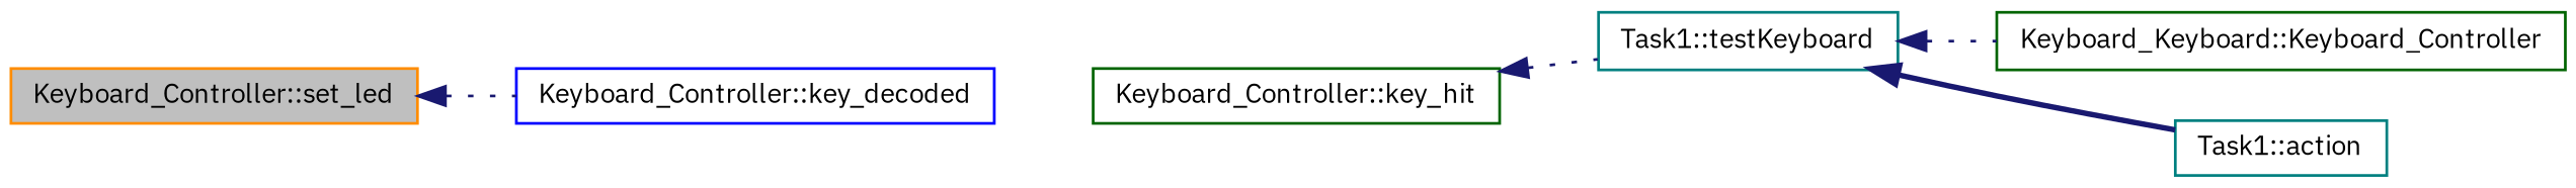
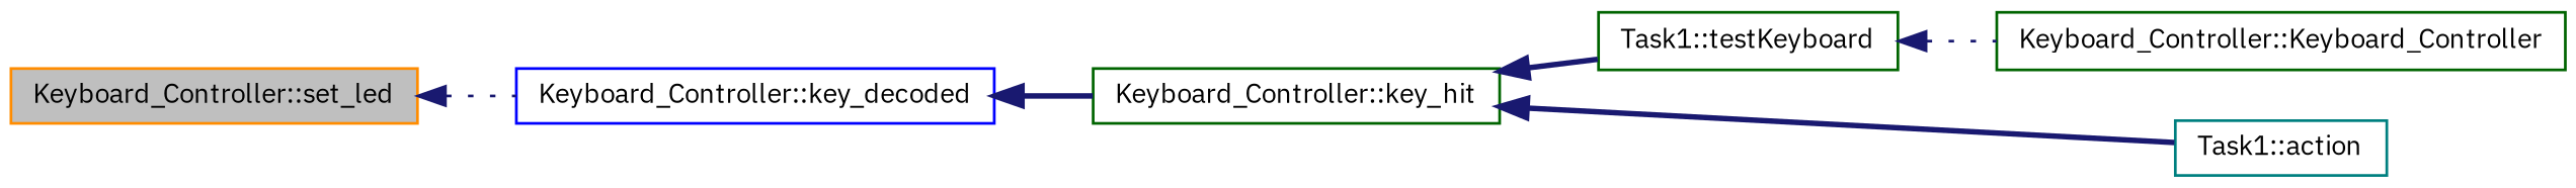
  digraph {
    fontname="IBM Plex Sans"
    rankdir=LR
    node [color=darkgreen fontname="IBM Plex Sans" fontsize=10 shape=record]
    edge [color=midnightblue dir=back fontname="IBM Plex Sans" fontsize=10 labelfontname=FreeSans labelfontsize=10 style=bold]
    n1 [color=darkorange fillcolor=grey75 fontcolor=black height=0.2 label="Keyboard_Controller::set_led" style=filled width=0.4]
    n2 [color=blue height=0.2 label="Keyboard_Controller::key_decoded" width=0.4]
    n3 [height=0.2 label="Keyboard_Controller::key_hit" width=0.4]
-   n4 [height=0.2 label="Keyboard_Keyboard::Keyboard_Controller" width=0.4]
-   n5 [color=teal height=0.2 label="Task1::testKeyboard" width=0.4]
+   n4 [height=0.2 label="Keyboard_Controller::Keyboard_Controller" width=0.4]
+   n5 [height=0.2 label="Task1::testKeyboard" width=0.4]
    n6 [color=teal height=0.2 label="Task1::action" width=0.4]
    n1 -> n2 [style=dotted]
-   n3 -> n5 [style=dotted]
+   n2 -> n3
+   n3 -> n5
    n5 -> n4 [style=dotted]
-   n5 -> n6
+   n3 -> n6
  }
